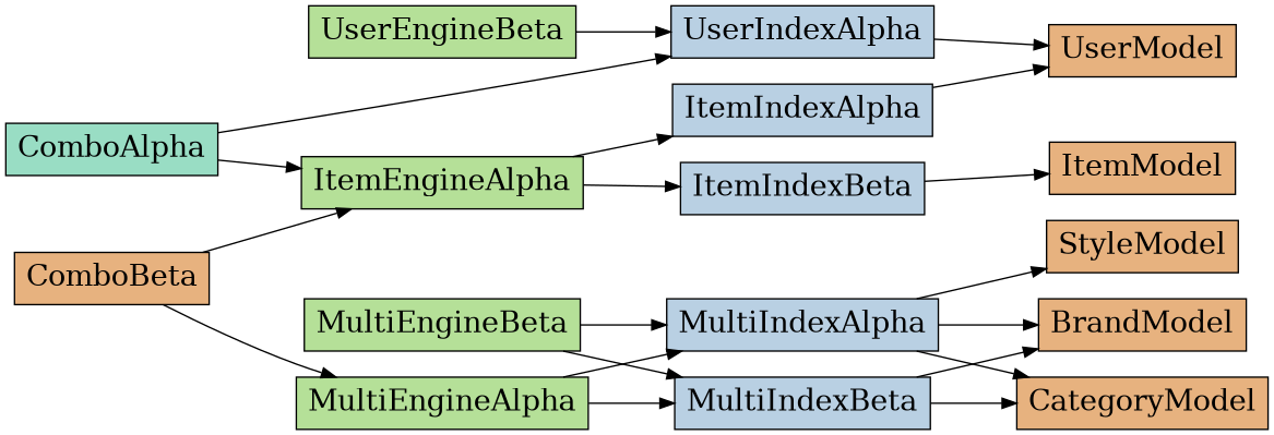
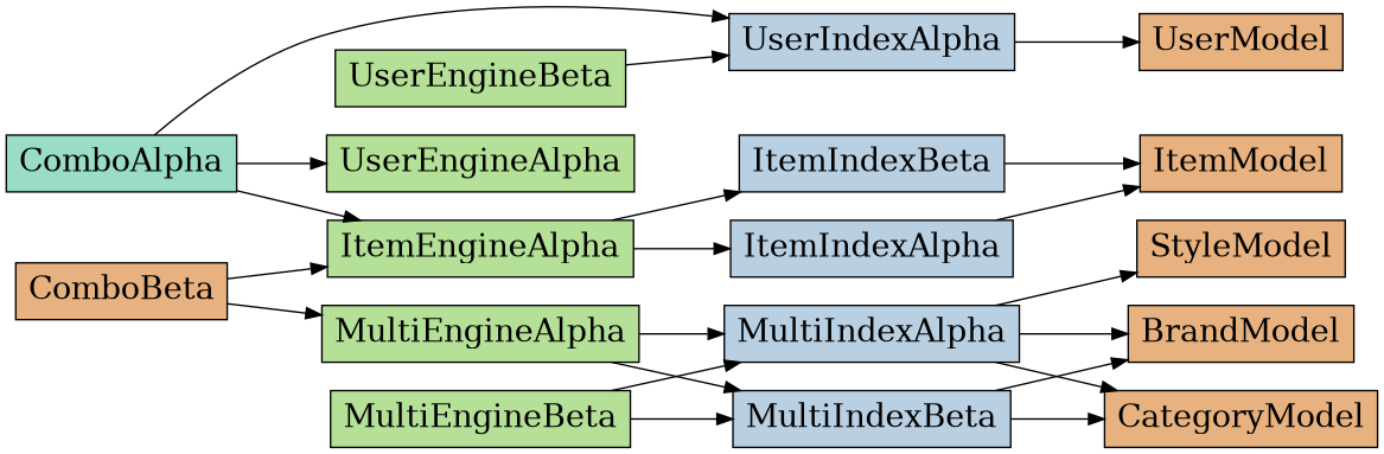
  digraph {
    rankdir=LR
    ranksep=.75
    node [fillcolor="#E7B27F" fontsize=20 shape=box style=filled]
    ItemModel
    UserModel
    CategoryModel
    BrandModel
    StyleModel
    ItemIndexAlpha [fillcolor="#B9D0E3"]
    ItemIndexBeta [fillcolor="#B9D0E3"]
    UserIndexAlpha [fillcolor="#B9D0E3"]
    MultiIndexAlpha [fillcolor="#B9D0E3"]
    MultiIndexBeta [fillcolor="#B9D0E3"]
    ItemEngineAlpha [fillcolor="#B5E098"]
+   UserEngineAlpha [fillcolor="#B5E098"]
    UserEngineBeta [fillcolor="#B5E098"]
    MultiEngineAlpha [fillcolor="#B5E098"]
    MultiEngineBeta [fillcolor="#B5E098"]
    ComboAlpha [fillcolor="#99DDC4"]
    ComboBeta
    subgraph sub_1 {
      ItemModel
      UserModel
      CategoryModel
      BrandModel
      StyleModel
    }
    subgraph sub_2 {
      ItemIndexAlpha
      ItemIndexBeta
      UserIndexAlpha
      MultiIndexAlpha
      MultiIndexBeta
    }
    subgraph sub_3 {
      ItemEngineAlpha
+     UserEngineAlpha
      UserEngineBeta
      MultiEngineAlpha
      MultiEngineBeta
    }
    subgraph sub_4 {
      ComboAlpha
      ComboBeta
    }
    subgraph sub_5 {
      rank=same
      ItemModel
      UserModel
      CategoryModel
      BrandModel
    }
    subgraph sub_6 {
      rank=same
      ItemIndexAlpha
      ItemIndexBeta
      MultiIndexAlpha
    }
    subgraph sub_7 {
      rank=same
      ItemEngineAlpha
+     UserEngineAlpha
      UserEngineBeta
      MultiEngineAlpha
      MultiEngineBeta
    }
    subgraph sub_8 {
      rank=same
      ComboAlpha
      ComboBeta
    }
-   ItemIndexAlpha -> UserModel
+   ItemIndexAlpha -> ItemModel
    ItemIndexBeta -> ItemModel
    UserIndexAlpha -> UserModel
    MultiIndexAlpha -> CategoryModel
    MultiIndexAlpha -> BrandModel
    MultiIndexAlpha -> StyleModel
    MultiIndexBeta -> CategoryModel
    MultiIndexBeta -> BrandModel
    ItemEngineAlpha -> ItemIndexAlpha
    ItemEngineAlpha -> ItemIndexBeta
    UserEngineBeta -> UserIndexAlpha
    MultiEngineAlpha -> MultiIndexAlpha
    MultiEngineAlpha -> MultiIndexBeta
    MultiEngineBeta -> MultiIndexAlpha
    MultiEngineBeta -> MultiIndexBeta
    ComboAlpha -> UserIndexAlpha
    ComboAlpha -> ItemEngineAlpha
+   ComboAlpha -> UserEngineAlpha
    ComboBeta -> ItemEngineAlpha
    ComboBeta -> MultiEngineAlpha
  }
